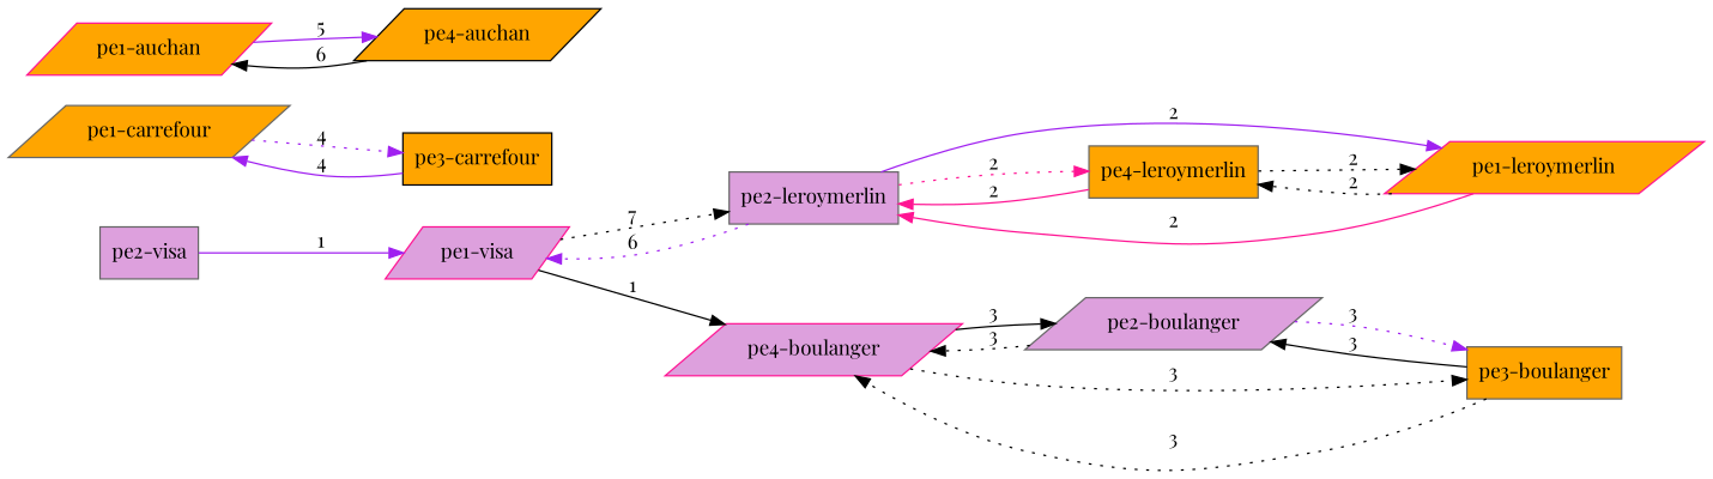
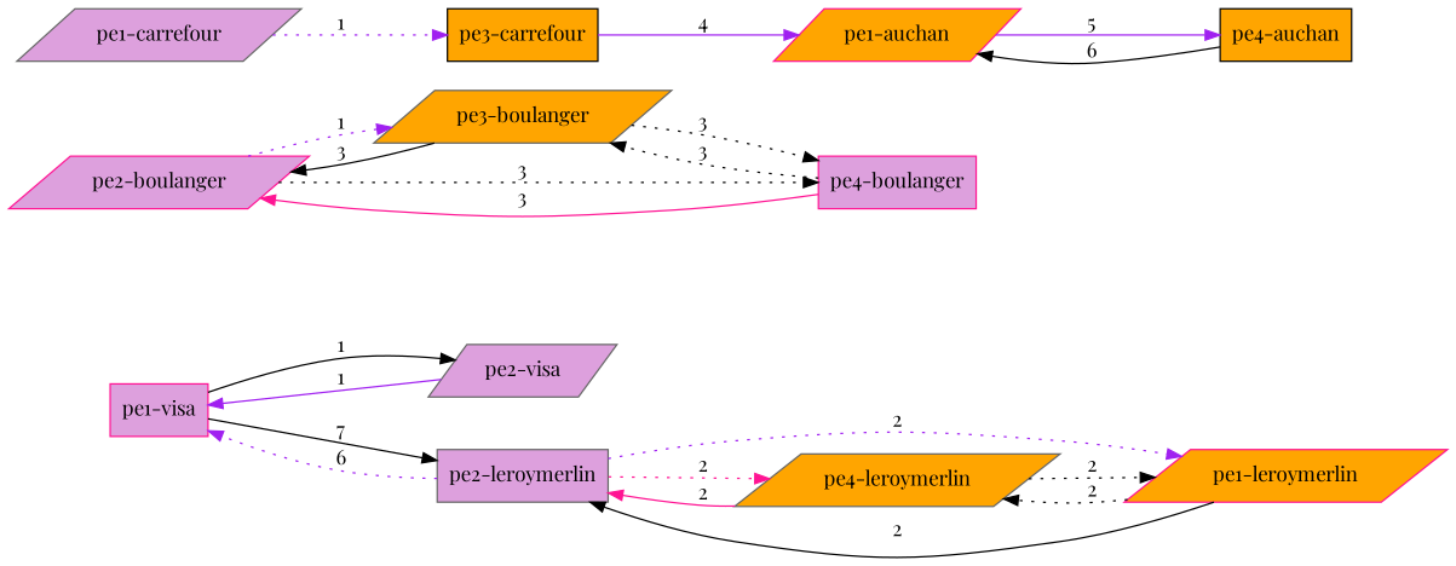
  digraph {
    fontname="Playfair Display"
    rankdir=LR
    node [color=gray40 fillcolor=plum fontname="Playfair Display" shape=box style=filled]
    edge [color=black fontname="Playfair Display" style=solid]
-   "pe1-visa" [color=deeppink shape=parallelogram]
-   "pe2-visa"
+   "pe1-visa" [color=deeppink]
+   "pe2-visa" [shape=parallelogram]
    "pe2-leroymerlin"
    "pe1-leroymerlin" [color=deeppink fillcolor=orange shape=parallelogram]
-   "pe4-leroymerlin" [fillcolor=orange]
-   "pe2-boulanger" [shape=parallelogram]
-   "pe3-boulanger" [fillcolor=orange]
-   "pe4-boulanger" [color=deeppink shape=parallelogram]
-   "pe1-carrefour" [fillcolor=orange shape=parallelogram]
+   "pe4-leroymerlin" [fillcolor=orange shape=parallelogram]
+   "pe2-boulanger" [color=deeppink shape=parallelogram]
+   "pe3-boulanger" [fillcolor=orange shape=parallelogram]
+   "pe4-boulanger" [color=deeppink]
+   "pe1-carrefour" [shape=parallelogram]
    "pe3-carrefour" [color=black fillcolor=orange]
    "pe1-auchan" [color=deeppink fillcolor=orange shape=parallelogram]
-   "pe4-auchan" [color=black fillcolor=orange shape=parallelogram]
-   "pe1-visa" -> "pe4-boulanger" [label=1]
-   "pe1-visa" -> "pe2-leroymerlin" [label=7 style=dotted]
+   "pe4-auchan" [color=black fillcolor=orange]
+   "pe1-visa" -> "pe2-visa" [label=1]
+   "pe1-visa" -> "pe2-leroymerlin" [label=7]
    "pe2-visa" -> "pe1-visa" [color=purple label=1]
    "pe2-leroymerlin" -> "pe1-visa" [color=purple label=6 style=dotted]
-   "pe2-leroymerlin" -> "pe1-leroymerlin" [color=purple label=2]
+   "pe2-leroymerlin" -> "pe1-leroymerlin" [color=purple label=2 style=dotted]
    "pe2-leroymerlin" -> "pe4-leroymerlin" [color=deeppink label=2 style=dotted]
-   "pe1-leroymerlin" -> "pe2-leroymerlin" [color=deeppink label=2]
+   "pe1-leroymerlin" -> "pe2-leroymerlin" [label=2]
    "pe1-leroymerlin" -> "pe4-leroymerlin" [label=2 style=dotted]
    "pe4-leroymerlin" -> "pe2-leroymerlin" [color=deeppink label=2]
    "pe4-leroymerlin" -> "pe1-leroymerlin" [label=2 style=dotted]
-   "pe2-boulanger" -> "pe3-boulanger" [color=purple label=3 style=dotted]
+   "pe2-boulanger" -> "pe3-boulanger" [color=purple label=1 style=dotted]
    "pe2-boulanger" -> "pe4-boulanger" [label=3 style=dotted]
    "pe3-boulanger" -> "pe2-boulanger" [label=3]
    "pe3-boulanger" -> "pe4-boulanger" [label=3 style=dotted]
-   "pe4-boulanger" -> "pe2-boulanger" [label=3]
+   "pe4-boulanger" -> "pe2-boulanger" [color=deeppink label=3]
    "pe4-boulanger" -> "pe3-boulanger" [label=3 style=dotted]
-   "pe1-carrefour" -> "pe3-carrefour" [color=purple label=4 style=dotted]
-   "pe3-carrefour" -> "pe1-carrefour" [color=purple label=4]
+   "pe1-carrefour" -> "pe3-carrefour" [color=purple label=1 style=dotted]
+   "pe3-carrefour" -> "pe1-auchan" [color=purple label=4]
    "pe1-auchan" -> "pe4-auchan" [color=purple label=5]
    "pe4-auchan" -> "pe1-auchan" [label=6]
  }
